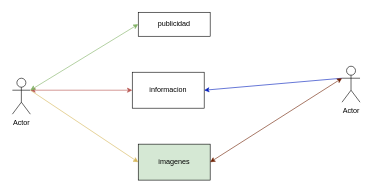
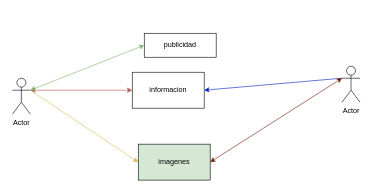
  <mxCell id="0" />
  <mxCell id="1" parent="0" />
- <mxCell id="2" value="publicidad" style="rounded=0;whiteSpace=wrap;html=1;" vertex="1" parent="1"><mxGeometry x="230" y="20" width="120" height="40" as="geometry" /></mxCell>
+ <mxCell id="2" value="publicidad" style="rounded=0;whiteSpace=wrap;html=1;" vertex="1" parent="1"><mxGeometry x="240" y="55" width="120" height="40" as="geometry" /></mxCell>
  <mxCell id="3" value="imagenes" style="rounded=0;whiteSpace=wrap;html=1;fillColor=#d5e8d4;" vertex="1" parent="1"><mxGeometry x="230" y="240" width="120" height="60" as="geometry" /></mxCell>
  <mxCell id="4" value="Actor" style="shape=umlActor;verticalLabelPosition=bottom;labelBackgroundColor=#ffffff;verticalAlign=top;html=1;outlineConnect=0;" vertex="1" parent="1"><mxGeometry x="20" y="130" width="30" height="60" as="geometry" /></mxCell>
  <mxCell id="5" value="Actor" style="shape=umlActor;verticalLabelPosition=bottom;labelBackgroundColor=#ffffff;verticalAlign=top;html=1;outlineConnect=0;" vertex="1" parent="1"><mxGeometry x="570" y="110" width="30" height="60" as="geometry" /></mxCell>
  <mxCell id="6" value="informacion" style="rounded=0;whiteSpace=wrap;html=1;" vertex="1" parent="1"><mxGeometry x="220" y="120" width="120" height="60" as="geometry" /></mxCell>
  <mxCell id="7" value="" style="endArrow=classic;html=1;entryX=0;entryY=0.5;entryDx=0;entryDy=0;fillColor=#fff2cc;strokeColor=#d6b656;" edge="1" parent="1" target="3"><mxGeometry width="50" height="50" relative="1" as="geometry"><mxPoint x="50" y="150" as="sourcePoint" /><mxPoint x="130" y="170" as="targetPoint" /></mxGeometry></mxCell>
  <mxCell id="8" value="" style="endArrow=classic;html=1;entryX=1;entryY=0.5;entryDx=0;entryDy=0;exitX=0;exitY=0.333;exitDx=0;exitDy=0;exitPerimeter=0;fillColor=#0050ef;strokeColor=#001DBC;" edge="1" parent="1" source="5" target="6"><mxGeometry width="50" height="50" relative="1" as="geometry"><mxPoint x="300" y="330" as="sourcePoint" /><mxPoint x="350" y="280" as="targetPoint" /><Array as="points" /></mxGeometry></mxCell>
  <mxCell id="9" value="" style="endArrow=classic;startArrow=classic;html=1;exitX=1;exitY=0.333;exitDx=0;exitDy=0;exitPerimeter=0;entryX=0;entryY=0.5;entryDx=0;entryDy=0;fillColor=#f8cecc;strokeColor=#b85450;" edge="1" parent="1" source="4" target="6"><mxGeometry width="50" height="50" relative="1" as="geometry"><mxPoint x="130" y="170" as="sourcePoint" /><mxPoint x="180" y="120" as="targetPoint" /></mxGeometry></mxCell>
  <mxCell id="10" value="" style="endArrow=classic;startArrow=classic;html=1;exitX=1;exitY=0.5;exitDx=0;exitDy=0;entryX=0;entryY=0.333;entryDx=0;entryDy=0;entryPerimeter=0;fillColor=#a0522d;strokeColor=#6D1F00;" edge="1" parent="1" source="3" target="5"><mxGeometry width="50" height="50" relative="1" as="geometry"><mxPoint x="440" y="250" as="sourcePoint" /><mxPoint x="490" y="200" as="targetPoint" /></mxGeometry></mxCell>
  <mxCell id="11" value="" style="endArrow=classic;startArrow=classic;html=1;entryX=0;entryY=0.5;entryDx=0;entryDy=0;exitX=1;exitY=0.333;exitDx=0;exitDy=0;exitPerimeter=0;fillColor=#d5e8d4;strokeColor=#82b366;" edge="1" parent="1" source="4" target="2"><mxGeometry width="50" height="50" relative="1" as="geometry"><mxPoint x="60" y="150" as="sourcePoint" /><mxPoint x="150" y="40" as="targetPoint" /></mxGeometry></mxCell>
